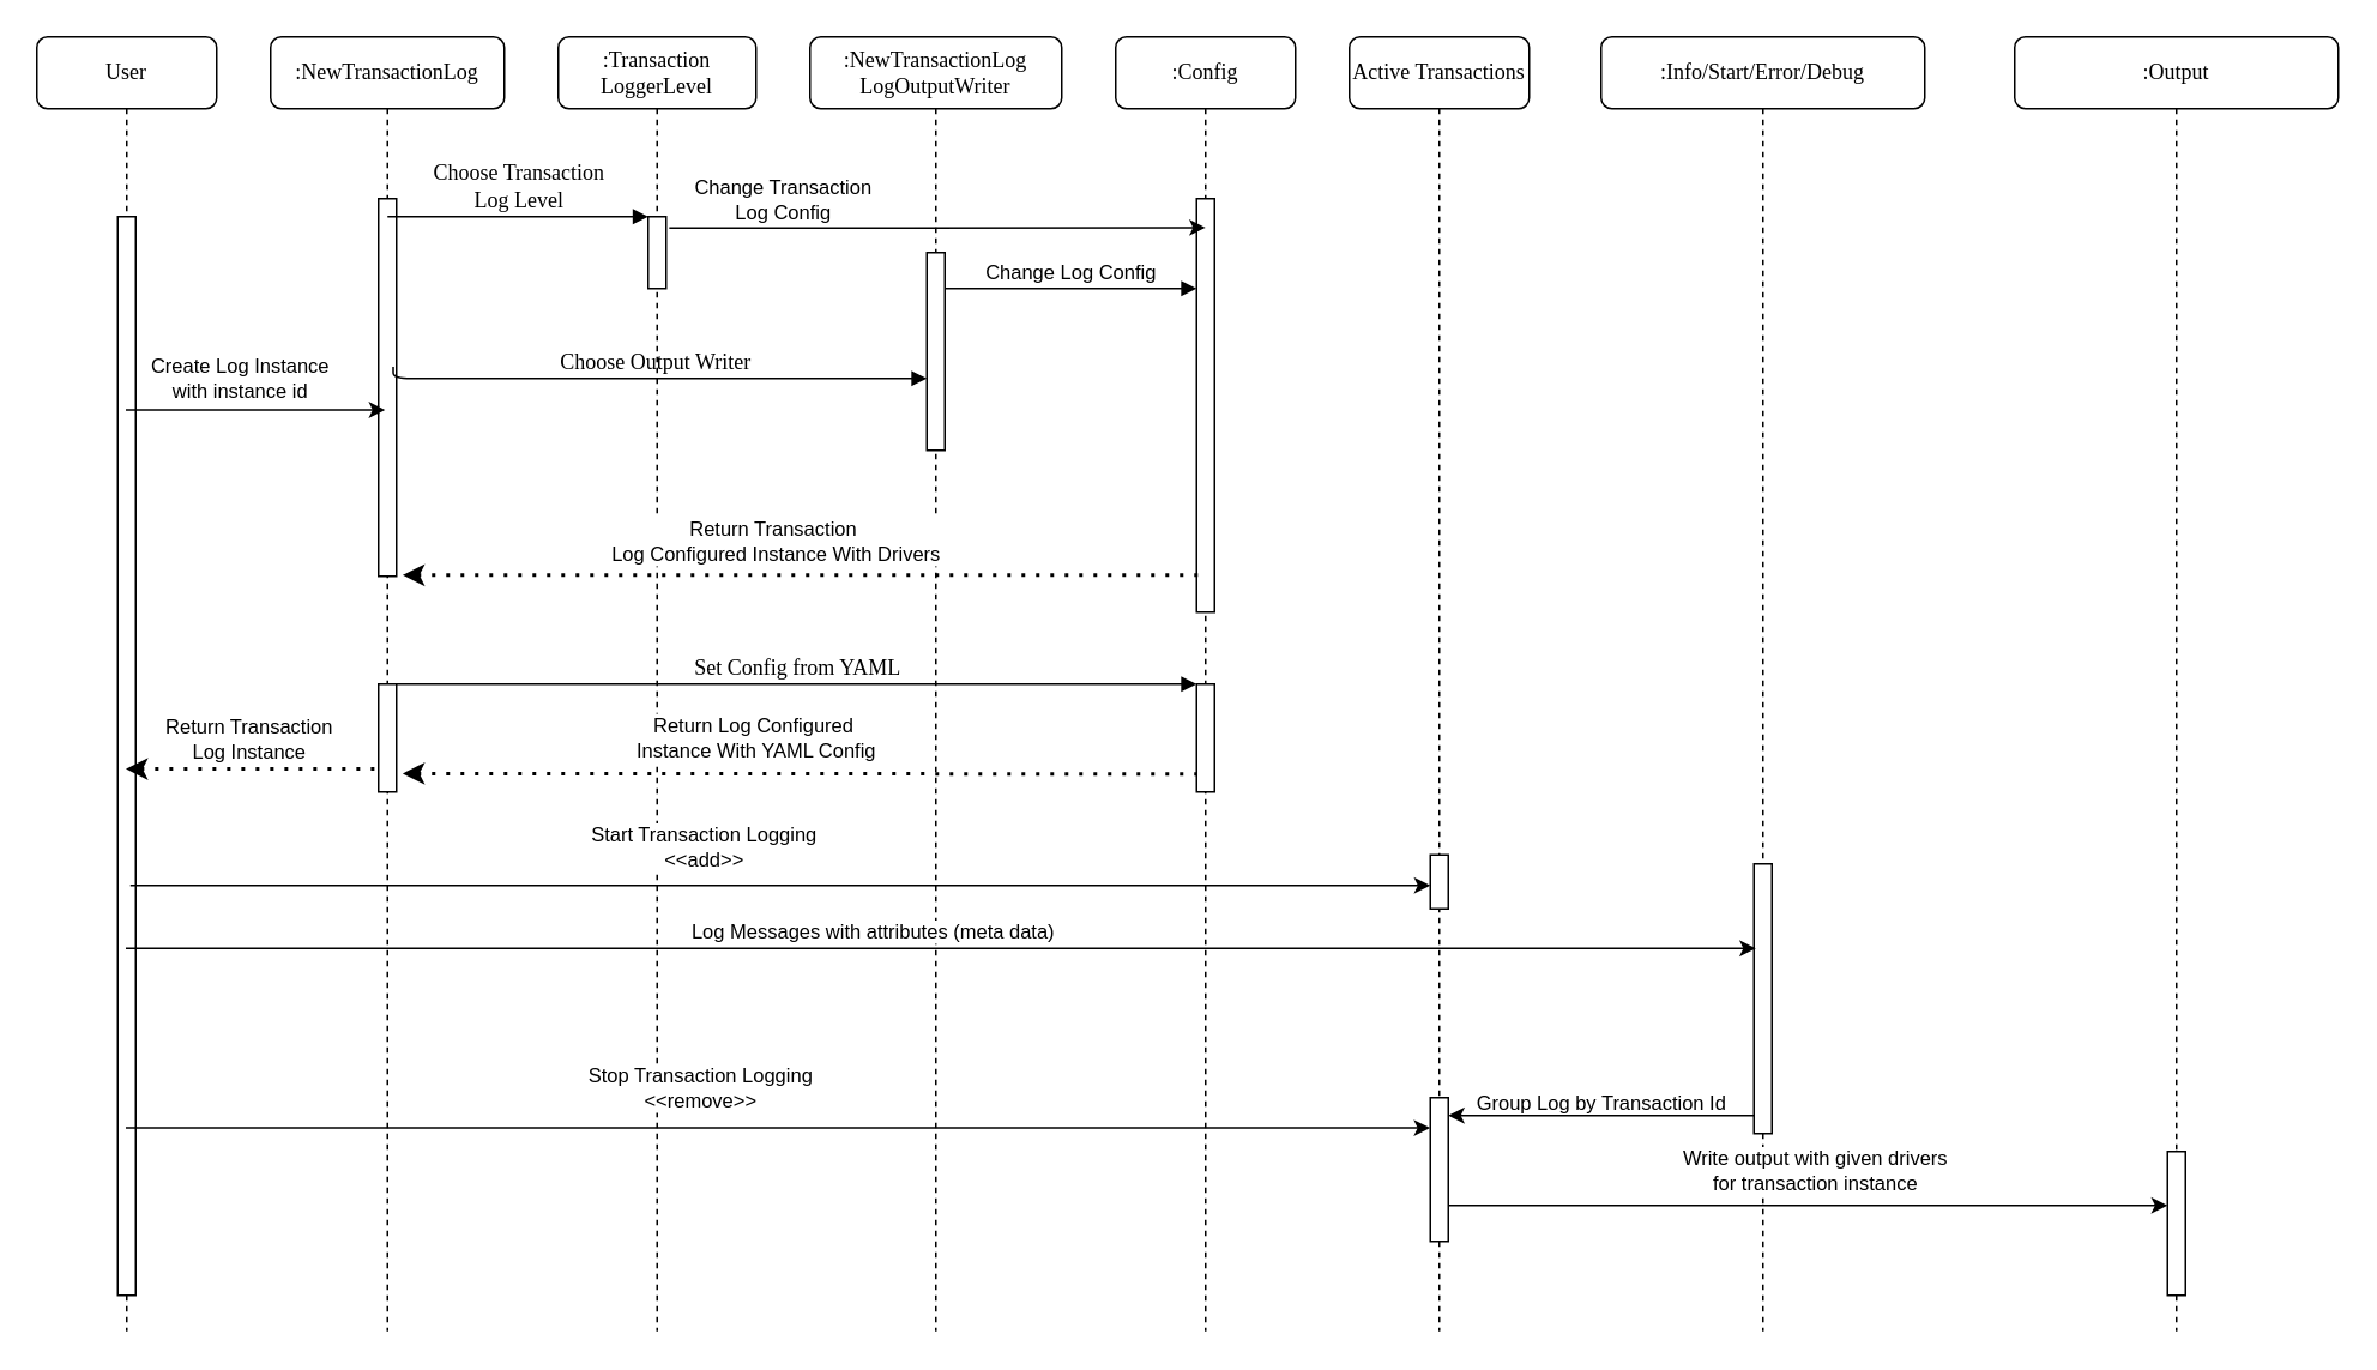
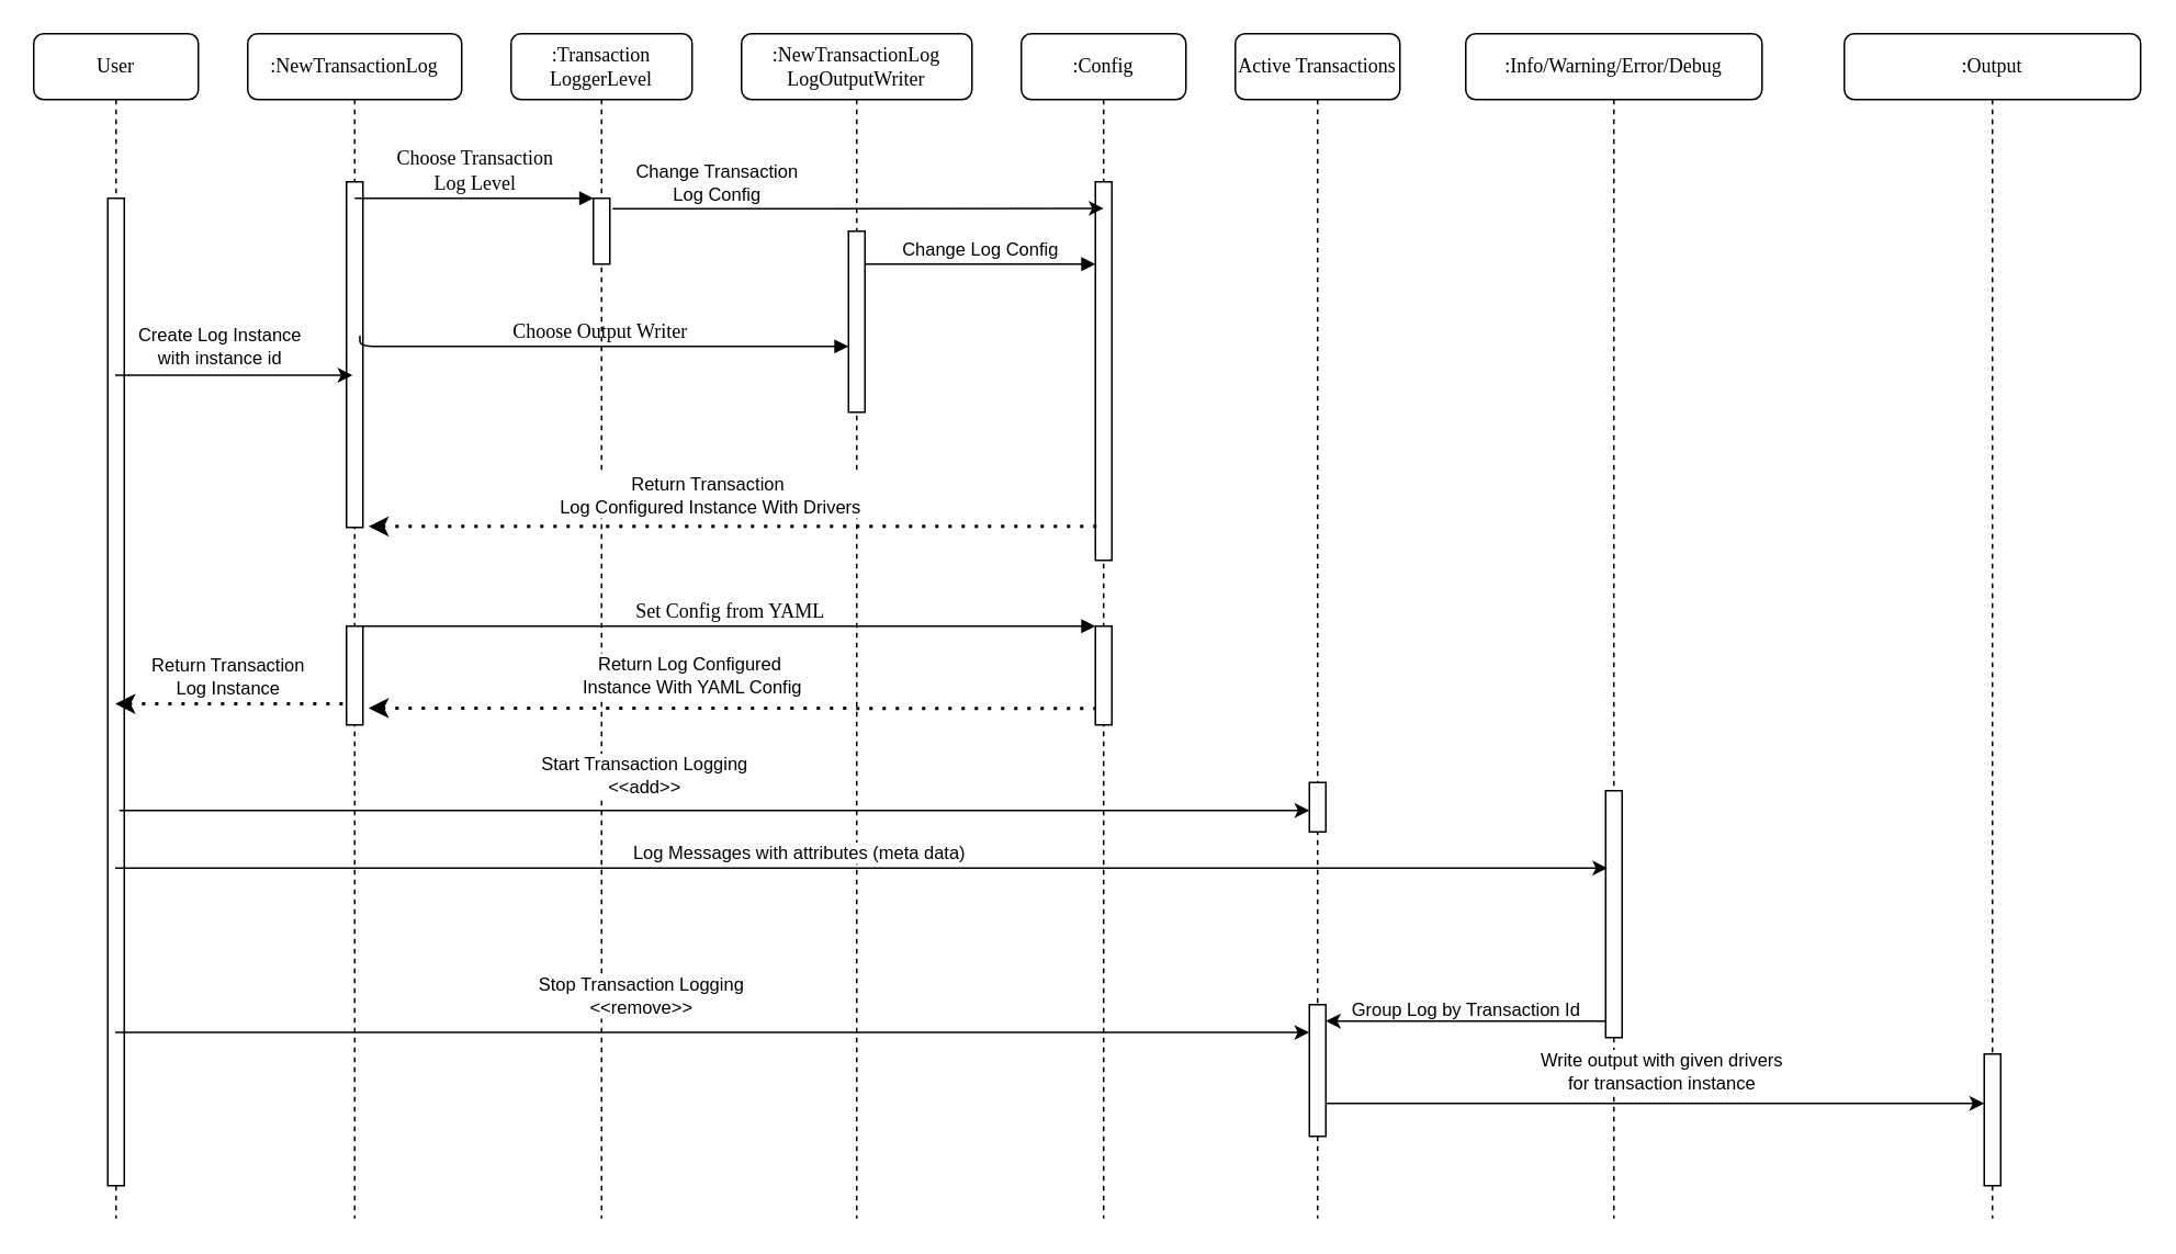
  <mxCell id="0" />
  <mxCell id="1" parent="0" />
  <mxCell id="2" value=":Transaction&lt;div&gt;LoggerLevel&lt;/div&gt;" style="shape=umlLifeline;perimeter=lifelinePerimeter;whiteSpace=wrap;html=1;container=1;collapsible=0;recursiveResize=0;outlineConnect=0;rounded=1;shadow=0;comic=0;labelBackgroundColor=none;strokeWidth=1;fontFamily=Verdana;fontSize=12;align=center;" vertex="1" parent="1"><mxGeometry x="310" y="20" width="110" height="720" as="geometry" /></mxCell>
  <mxCell id="3" value="" style="html=1;points=[];perimeter=orthogonalPerimeter;rounded=0;shadow=0;comic=0;labelBackgroundColor=none;strokeWidth=1;fontFamily=Verdana;fontSize=12;align=center;" vertex="1" parent="2"><mxGeometry x="50" y="100" width="10" height="40" as="geometry" /></mxCell>
  <mxCell id="4" value=":NewTransactionLog&lt;div&gt;LogOutputWriter&lt;/div&gt;" style="shape=umlLifeline;perimeter=lifelinePerimeter;whiteSpace=wrap;html=1;container=1;collapsible=0;recursiveResize=0;outlineConnect=0;rounded=1;shadow=0;comic=0;labelBackgroundColor=none;strokeWidth=1;fontFamily=Verdana;fontSize=12;align=center;" vertex="1" parent="1"><mxGeometry x="450" y="20" width="140" height="720" as="geometry" /></mxCell>
  <mxCell id="5" value="" style="html=1;points=[];perimeter=orthogonalPerimeter;rounded=0;shadow=0;comic=0;labelBackgroundColor=none;strokeWidth=1;fontFamily=Verdana;fontSize=12;align=center;" vertex="1" parent="4"><mxGeometry x="65" y="120" width="10" height="110" as="geometry" /></mxCell>
  <mxCell id="6" value="" style="endArrow=none;dashed=1;html=1;dashPattern=1 3;strokeWidth=2;rounded=0;startArrow=classic;startFill=1;exitX=1.344;exitY=0.968;exitDx=0;exitDy=0;exitPerimeter=0;" edge="1" parent="4"><mxGeometry width="50" height="50" relative="1" as="geometry"><mxPoint x="-226.56" y="409.76" as="sourcePoint" /><mxPoint x="220" y="410" as="targetPoint" /></mxGeometry></mxCell>
  <mxCell id="7" value="Return Log Configured&amp;nbsp;&lt;div&gt;Instance With YAML Config&lt;/div&gt;" style="edgeLabel;html=1;align=center;verticalAlign=middle;resizable=0;points=[];" vertex="1" connectable="0" parent="6"><mxGeometry x="-0.23" y="2" relative="1" as="geometry"><mxPoint x="24" y="-18" as="offset" /></mxGeometry></mxCell>
  <mxCell id="8" value=":Config" style="shape=umlLifeline;perimeter=lifelinePerimeter;whiteSpace=wrap;html=1;container=1;collapsible=0;recursiveResize=0;outlineConnect=0;rounded=1;shadow=0;comic=0;labelBackgroundColor=none;strokeWidth=1;fontFamily=Verdana;fontSize=12;align=center;" vertex="1" parent="1"><mxGeometry x="620" y="20" width="100" height="720" as="geometry" /></mxCell>
- <mxCell id="9" value=":Info/Start/Error/Debug" style="shape=umlLifeline;perimeter=lifelinePerimeter;whiteSpace=wrap;html=1;container=1;collapsible=0;recursiveResize=0;outlineConnect=0;rounded=1;shadow=0;comic=0;labelBackgroundColor=none;strokeWidth=1;fontFamily=Verdana;fontSize=12;align=center;" vertex="1" parent="1"><mxGeometry x="890" y="20" width="180" height="720" as="geometry" /></mxCell>
+ <mxCell id="9" value=":Info/Warning/Error/Debug" style="shape=umlLifeline;perimeter=lifelinePerimeter;whiteSpace=wrap;html=1;container=1;collapsible=0;recursiveResize=0;outlineConnect=0;rounded=1;shadow=0;comic=0;labelBackgroundColor=none;strokeWidth=1;fontFamily=Verdana;fontSize=12;align=center;" vertex="1" parent="1"><mxGeometry x="890" y="20" width="180" height="720" as="geometry" /></mxCell>
  <mxCell id="10" value="" style="endArrow=classic;html=1;rounded=0;entryX=0.897;entryY=0.132;entryDx=0;entryDy=0;entryPerimeter=0;" edge="1" parent="9"><mxGeometry width="50" height="50" relative="1" as="geometry"><mxPoint x="91" y="600" as="sourcePoint" /><mxPoint x="-85" y="600" as="targetPoint" /></mxGeometry></mxCell>
  <mxCell id="11" value="Group Log by Transaction Id" style="edgeLabel;html=1;align=center;verticalAlign=middle;resizable=0;points=[];" vertex="1" connectable="0" parent="10"><mxGeometry x="0.049" y="-1" relative="1" as="geometry"><mxPoint y="-7" as="offset" /></mxGeometry></mxCell>
  <mxCell id="12" value="" style="endArrow=classic;html=1;rounded=0;exitX=0.897;exitY=0.368;exitDx=0;exitDy=0;exitPerimeter=0;" edge="1" parent="9"><mxGeometry width="50" height="50" relative="1" as="geometry"><mxPoint x="-90.53" y="650.0" as="sourcePoint" /><mxPoint x="315" y="650.0" as="targetPoint" /></mxGeometry></mxCell>
  <mxCell id="13" value="Write output with given drivers&lt;div&gt;for transaction instance&lt;/div&gt;" style="edgeLabel;html=1;align=center;verticalAlign=middle;resizable=0;points=[];" vertex="1" connectable="0" parent="12"><mxGeometry x="0.032" y="1" relative="1" as="geometry"><mxPoint y="-19" as="offset" /></mxGeometry></mxCell>
  <mxCell id="14" value=":NewTransactionLog" style="shape=umlLifeline;perimeter=lifelinePerimeter;whiteSpace=wrap;html=1;container=1;collapsible=0;recursiveResize=0;outlineConnect=0;rounded=1;shadow=0;comic=0;labelBackgroundColor=none;strokeWidth=1;fontFamily=Verdana;fontSize=12;align=center;" vertex="1" parent="1"><mxGeometry x="150" y="20" width="130" height="720" as="geometry" /></mxCell>
  <mxCell id="15" value="" style="html=1;points=[];perimeter=orthogonalPerimeter;rounded=0;shadow=0;comic=0;labelBackgroundColor=none;strokeWidth=1;fontFamily=Verdana;fontSize=12;align=center;" vertex="1" parent="14"><mxGeometry x="60" y="360" width="10" height="60" as="geometry" /></mxCell>
  <mxCell id="16" value="" style="html=1;points=[];perimeter=orthogonalPerimeter;rounded=0;shadow=0;comic=0;labelBackgroundColor=none;strokeWidth=1;fontFamily=Verdana;fontSize=12;align=center;" vertex="1" parent="14"><mxGeometry x="60" y="90" width="10" height="210" as="geometry" /></mxCell>
  <mxCell id="17" value="" style="html=1;points=[];perimeter=orthogonalPerimeter;rounded=0;shadow=0;comic=0;labelBackgroundColor=none;strokeWidth=1;fontFamily=Verdana;fontSize=12;align=center;" vertex="1" parent="1"><mxGeometry x="665" y="110" width="10" height="230" as="geometry" /></mxCell>
  <mxCell id="18" value="&lt;span style=&quot;font-family: Helvetica; font-size: 11px; background-color: rgb(255, 255, 255);&quot;&gt;Change Log Config&lt;/span&gt;" style="html=1;verticalAlign=bottom;endArrow=block;labelBackgroundColor=none;fontFamily=Verdana;fontSize=12;edgeStyle=elbowEdgeStyle;elbow=vertical;" edge="1" parent="1" source="5" target="17"><mxGeometry relative="1" as="geometry"><mxPoint x="590" y="160" as="sourcePoint" /><Array as="points"><mxPoint x="540" y="160" /></Array></mxGeometry></mxCell>
  <mxCell id="19" value="" style="html=1;points=[];perimeter=orthogonalPerimeter;rounded=0;shadow=0;comic=0;labelBackgroundColor=none;strokeWidth=1;fontFamily=Verdana;fontSize=12;align=center;" vertex="1" parent="1"><mxGeometry x="665" y="380" width="10" height="60" as="geometry" /></mxCell>
  <mxCell id="20" value="Set Config from YAML" style="html=1;verticalAlign=bottom;endArrow=block;entryX=0;entryY=0;labelBackgroundColor=none;fontFamily=Verdana;fontSize=12;" edge="1" parent="1" target="19"><mxGeometry relative="1" as="geometry"><mxPoint x="220" y="380" as="sourcePoint" /></mxGeometry></mxCell>
  <mxCell id="21" value="Choose Transaction&lt;div&gt;Log Level&lt;/div&gt;" style="html=1;verticalAlign=bottom;endArrow=block;entryX=0;entryY=0;labelBackgroundColor=none;fontFamily=Verdana;fontSize=12;edgeStyle=elbowEdgeStyle;elbow=vertical;" edge="1" parent="1" target="3"><mxGeometry relative="1" as="geometry"><mxPoint x="215" y="120" as="sourcePoint" /><mxPoint as="offset" /></mxGeometry></mxCell>
  <mxCell id="22" value="Choose Output Writer" style="html=1;verticalAlign=bottom;endArrow=block;labelBackgroundColor=none;fontFamily=Verdana;fontSize=12;edgeStyle=elbowEdgeStyle;elbow=vertical;exitX=0.817;exitY=0.261;exitDx=0;exitDy=0;exitPerimeter=0;" edge="1" parent="1"><mxGeometry relative="1" as="geometry"><mxPoint x="218.17" y="203.52" as="sourcePoint" /><mxPoint x="515" y="210" as="targetPoint" /><Array as="points"><mxPoint x="380" y="210" /></Array></mxGeometry></mxCell>
  <mxCell id="23" value=":Output" style="shape=umlLifeline;perimeter=lifelinePerimeter;whiteSpace=wrap;html=1;container=1;collapsible=0;recursiveResize=0;outlineConnect=0;rounded=1;shadow=0;comic=0;labelBackgroundColor=none;strokeWidth=1;fontFamily=Verdana;fontSize=12;align=center;" vertex="1" parent="1"><mxGeometry x="1120" y="20" width="180" height="720" as="geometry" /></mxCell>
  <mxCell id="24" value="" style="html=1;points=[];perimeter=orthogonalPerimeter;rounded=0;shadow=0;comic=0;labelBackgroundColor=none;strokeColor=#000000;strokeWidth=1;fillColor=#FFFFFF;fontFamily=Verdana;fontSize=12;fontColor=#000000;align=center;" vertex="1" parent="23"><mxGeometry x="85" y="620" width="10" height="80" as="geometry" /></mxCell>
  <mxCell id="25" value="User" style="shape=umlLifeline;perimeter=lifelinePerimeter;whiteSpace=wrap;html=1;container=1;collapsible=0;recursiveResize=0;outlineConnect=0;rounded=1;shadow=0;comic=0;labelBackgroundColor=none;strokeWidth=1;fontFamily=Verdana;fontSize=12;align=center;" vertex="1" parent="1"><mxGeometry x="20" y="20" width="100" height="720" as="geometry" /></mxCell>
  <mxCell id="26" value="" style="html=1;points=[];perimeter=orthogonalPerimeter;rounded=0;shadow=0;comic=0;labelBackgroundColor=none;strokeWidth=1;fontFamily=Verdana;fontSize=12;align=center;" vertex="1" parent="25"><mxGeometry x="45" y="100" width="10" height="600" as="geometry" /></mxCell>
  <mxCell id="27" value="" style="endArrow=classic;html=1;rounded=0;entryX=0.365;entryY=0.336;entryDx=0;entryDy=0;entryPerimeter=0;" edge="1" parent="1" source="25"><mxGeometry width="50" height="50" relative="1" as="geometry"><mxPoint x="430" y="320" as="sourcePoint" /><mxPoint x="213.65" y="227.52" as="targetPoint" /></mxGeometry></mxCell>
  <mxCell id="28" value="Create Log Instance&lt;div&gt;with instance id&lt;/div&gt;" style="edgeLabel;html=1;align=center;verticalAlign=middle;resizable=0;points=[];" vertex="1" connectable="0" parent="27"><mxGeometry x="-0.167" y="-3" relative="1" as="geometry"><mxPoint x="3" y="-21" as="offset" /></mxGeometry></mxCell>
  <mxCell id="29" value="" style="endArrow=classic;html=1;rounded=0;exitX=1.174;exitY=0.16;exitDx=0;exitDy=0;exitPerimeter=0;entryX=0.5;entryY=0.07;entryDx=0;entryDy=0;entryPerimeter=0;" edge="1" parent="1" source="3" target="17"><mxGeometry width="50" height="50" relative="1" as="geometry"><mxPoint x="510" y="320" as="sourcePoint" /><mxPoint x="660" y="126" as="targetPoint" /></mxGeometry></mxCell>
  <mxCell id="30" value="Change Transaction&lt;div&gt;Log Config&lt;/div&gt;" style="edgeLabel;html=1;align=center;verticalAlign=middle;resizable=0;points=[];" vertex="1" connectable="0" parent="29"><mxGeometry x="-0.58" y="-3" relative="1" as="geometry"><mxPoint y="-19" as="offset" /></mxGeometry></mxCell>
  <mxCell id="31" value="" style="endArrow=none;dashed=1;html=1;dashPattern=1 3;strokeWidth=2;rounded=0;startArrow=classic;startFill=1;exitX=1.344;exitY=0.623;exitDx=0;exitDy=0;exitPerimeter=0;" edge="1" parent="1" target="8"><mxGeometry width="50" height="50" relative="1" as="geometry"><mxPoint x="223.44" y="319.36" as="sourcePoint" /><mxPoint x="560" y="270" as="targetPoint" /></mxGeometry></mxCell>
  <mxCell id="32" value="Return Transaction&amp;nbsp;&lt;div&gt;Log Configured Instance With Drivers&lt;/div&gt;" style="edgeLabel;html=1;align=center;verticalAlign=middle;resizable=0;points=[];" vertex="1" connectable="0" parent="31"><mxGeometry x="-0.23" y="2" relative="1" as="geometry"><mxPoint x="35" y="-17" as="offset" /></mxGeometry></mxCell>
  <mxCell id="33" value="" style="endArrow=none;dashed=1;html=1;dashPattern=1 3;strokeWidth=2;rounded=0;entryX=0.093;entryY=0.96;entryDx=0;entryDy=0;entryPerimeter=0;startArrow=classic;startFill=1;" edge="1" parent="1" source="25"><mxGeometry width="50" height="50" relative="1" as="geometry"><mxPoint x="97" y="428" as="sourcePoint" /><mxPoint x="210.93" y="427.2" as="targetPoint" /></mxGeometry></mxCell>
  <mxCell id="34" value="Return Transaction&lt;div&gt;Log Instance&lt;/div&gt;" style="edgeLabel;html=1;align=center;verticalAlign=middle;resizable=0;points=[];" vertex="1" connectable="0" parent="33"><mxGeometry x="-0.298" relative="1" as="geometry"><mxPoint x="18" y="-17" as="offset" /></mxGeometry></mxCell>
  <mxCell id="35" value="" style="html=1;points=[];perimeter=orthogonalPerimeter;rounded=0;shadow=0;comic=0;labelBackgroundColor=none;strokeWidth=1;fontFamily=Verdana;fontSize=12;align=center;" vertex="1" parent="1"><mxGeometry x="975" y="480" width="10" height="150" as="geometry" /></mxCell>
  <mxCell id="36" value="" style="endArrow=classic;html=1;rounded=0;" edge="1" parent="1" source="25"><mxGeometry width="50" height="50" relative="1" as="geometry"><mxPoint x="510" y="350" as="sourcePoint" /><mxPoint x="976" y="527" as="targetPoint" /></mxGeometry></mxCell>
  <mxCell id="37" value="Log Messages with attributes (meta data)" style="edgeLabel;html=1;align=center;verticalAlign=middle;resizable=0;points=[];" vertex="1" connectable="0" parent="36"><mxGeometry x="-0.085" y="-2" relative="1" as="geometry"><mxPoint y="-12" as="offset" /></mxGeometry></mxCell>
  <mxCell id="38" value="Active Transactions" style="shape=umlLifeline;perimeter=lifelinePerimeter;whiteSpace=wrap;html=1;container=1;collapsible=0;recursiveResize=0;outlineConnect=0;rounded=1;shadow=0;comic=0;labelBackgroundColor=none;strokeWidth=1;fontFamily=Verdana;fontSize=12;align=center;" vertex="1" parent="1"><mxGeometry x="750" y="20" width="100" height="720" as="geometry" /></mxCell>
  <mxCell id="39" value="" style="endArrow=classic;html=1;rounded=0;" edge="1" parent="1" source="45" target="38"><mxGeometry width="50" height="50" relative="1" as="geometry"><mxPoint x="72" y="492" as="sourcePoint" /><mxPoint x="470" y="300" as="targetPoint" /></mxGeometry></mxCell>
  <mxCell id="40" value="" style="html=1;points=[];perimeter=orthogonalPerimeter;rounded=0;shadow=0;comic=0;labelBackgroundColor=none;strokeWidth=1;fontFamily=Verdana;fontSize=12;align=center;" vertex="1" parent="1"><mxGeometry x="795" y="610" width="10" height="80" as="geometry" /></mxCell>
  <mxCell id="41" value="" style="endArrow=classic;html=1;rounded=0;entryX=-0.009;entryY=0.211;entryDx=0;entryDy=0;entryPerimeter=0;" edge="1" parent="1" source="25" target="40"><mxGeometry width="50" height="50" relative="1" as="geometry"><mxPoint y="590" as="sourcePoint" x="80" /><mxPoint x="803" y="590" as="targetPoint" /></mxGeometry></mxCell>
  <mxCell id="42" value="Stop Transaction Logging&lt;div&gt;&amp;lt;&amp;lt;remove&amp;gt;&amp;gt;&lt;/div&gt;" style="edgeLabel;html=1;align=center;verticalAlign=middle;resizable=0;points=[];" vertex="1" connectable="0" parent="41"><mxGeometry x="-0.12" y="1" relative="1" as="geometry"><mxPoint y="-21" as="offset" /></mxGeometry></mxCell>
  <mxCell id="43" value="" style="endArrow=classic;html=1;rounded=0;" edge="1" parent="1" target="45"><mxGeometry width="50" height="50" relative="1" as="geometry"><mxPoint x="72" y="492" as="sourcePoint" /><mxPoint x="800" y="492" as="targetPoint" /></mxGeometry></mxCell>
  <mxCell id="44" value="Start Transaction Logging&lt;div&gt;&amp;lt;&amp;lt;add&amp;gt;&amp;gt;&lt;/div&gt;" style="edgeLabel;html=1;align=center;verticalAlign=middle;resizable=0;points=[];" vertex="1" connectable="0" parent="43"><mxGeometry x="-0.12" y="1" relative="1" as="geometry"><mxPoint y="-21" as="offset" /></mxGeometry></mxCell>
  <mxCell id="45" value="" style="html=1;points=[];perimeter=orthogonalPerimeter;rounded=0;shadow=0;comic=0;labelBackgroundColor=none;strokeWidth=1;fontFamily=Verdana;fontSize=12;align=center;" vertex="1" parent="1"><mxGeometry x="795" y="475" width="10" height="30" as="geometry" /></mxCell>
